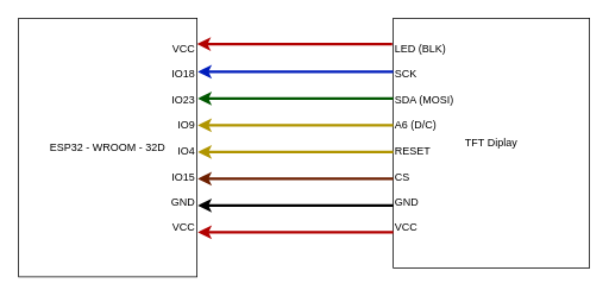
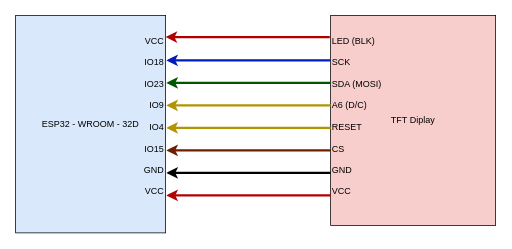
  <mxCell id="0" />
  <mxCell id="1" parent="0" />
- <mxCell id="2" value="TFT Diplay" style="rounded=0;whiteSpace=wrap;html=1;" parent="1" vertex="1"><mxGeometry x="440" y="20" width="220" height="280" as="geometry" /></mxCell>
+ <mxCell id="2" value="TFT Diplay" style="rounded=0;whiteSpace=wrap;html=1;fillColor=#f8cecc;" parent="1" vertex="1"><mxGeometry x="440" y="20" width="220" height="280" as="geometry" /></mxCell>
  <mxCell id="3" value="" style="endArrow=classic;html=1;rounded=0;exitX=-0.005;exitY=0.104;exitDx=0;exitDy=0;exitPerimeter=0;fillColor=#e51400;strokeColor=#B20000;strokeWidth=3;" parent="1" source="2" edge="1"><mxGeometry width="50" height="50" relative="1" as="geometry"><mxPoint x="210" y="130" as="sourcePoint" /><mxPoint x="220" y="49" as="targetPoint" /></mxGeometry></mxCell>
  <mxCell id="4" value="&lt;div&gt;LED (BLK)&lt;/div&gt;&lt;div&gt;&lt;br&gt;&lt;/div&gt;&lt;div&gt;SCK&lt;/div&gt;&lt;div&gt;&lt;br&gt;&lt;/div&gt;&lt;div&gt;SDA (MOSI)&lt;/div&gt;&lt;div&gt;&lt;br&gt;&lt;/div&gt;&lt;div&gt;A6 (D/C)&lt;/div&gt;&lt;div&gt;&lt;br&gt;&lt;/div&gt;&lt;div&gt;RESET&lt;/div&gt;&lt;div&gt;&lt;br&gt;&lt;/div&gt;&lt;div&gt;CS&lt;/div&gt;&lt;div&gt;&lt;br&gt;&lt;/div&gt;&lt;div&gt;GND&lt;/div&gt;&lt;div&gt;&lt;br&gt;&lt;/div&gt;&lt;div&gt;VCC&lt;/div&gt;" style="text;html=1;strokeColor=none;fillColor=none;align=left;verticalAlign=top;whiteSpace=wrap;rounded=0;" parent="1" vertex="1"><mxGeometry x="440" y="40" width="110" height="240" as="geometry" /></mxCell>
  <mxCell id="5" value="" style="endArrow=classic;html=1;rounded=0;exitX=-0.005;exitY=0.104;exitDx=0;exitDy=0;exitPerimeter=0;fillColor=#e51400;strokeColor=#B20000;strokeWidth=3;" parent="1" edge="1"><mxGeometry width="50" height="50" relative="1" as="geometry"><mxPoint x="440" y="260" as="sourcePoint" /><mxPoint x="221" y="260" as="targetPoint" /></mxGeometry></mxCell>
  <mxCell id="6" value="" style="endArrow=classic;html=1;rounded=0;exitX=-0.005;exitY=0.104;exitDx=0;exitDy=0;exitPerimeter=0;strokeWidth=3;" parent="1" edge="1"><mxGeometry width="50" height="50" relative="1" as="geometry"><mxPoint x="440" y="230" as="sourcePoint" /><mxPoint x="221" y="230" as="targetPoint" /></mxGeometry></mxCell>
  <mxCell id="7" value="" style="endArrow=classic;html=1;rounded=0;exitX=-0.005;exitY=0.104;exitDx=0;exitDy=0;exitPerimeter=0;fillColor=#a0522d;strokeColor=#6D1F00;strokeWidth=3;" parent="1" edge="1"><mxGeometry width="50" height="50" relative="1" as="geometry"><mxPoint x="440" y="200" as="sourcePoint" /><mxPoint x="221" y="200" as="targetPoint" /></mxGeometry></mxCell>
  <mxCell id="8" value="" style="endArrow=classic;html=1;rounded=0;exitX=-0.005;exitY=0.104;exitDx=0;exitDy=0;exitPerimeter=0;fillColor=#e3c800;strokeColor=#B09500;strokeWidth=3;" parent="1" edge="1"><mxGeometry width="50" height="50" relative="1" as="geometry"><mxPoint x="440" y="170" as="sourcePoint" /><mxPoint x="221" y="170" as="targetPoint" /></mxGeometry></mxCell>
  <mxCell id="9" value="" style="endArrow=classic;html=1;rounded=0;exitX=-0.005;exitY=0.104;exitDx=0;exitDy=0;exitPerimeter=0;fillColor=#e3c800;strokeColor=#B09500;strokeWidth=3;" parent="1" edge="1"><mxGeometry width="50" height="50" relative="1" as="geometry"><mxPoint x="440" y="140" as="sourcePoint" /><mxPoint x="221" y="140" as="targetPoint" /></mxGeometry></mxCell>
  <mxCell id="10" value="" style="endArrow=classic;html=1;rounded=0;exitX=-0.005;exitY=0.104;exitDx=0;exitDy=0;exitPerimeter=0;fillColor=#008a00;strokeColor=#005700;strokeWidth=3;" parent="1" edge="1"><mxGeometry width="50" height="50" relative="1" as="geometry"><mxPoint x="440" y="110" as="sourcePoint" /><mxPoint x="221" y="110" as="targetPoint" /></mxGeometry></mxCell>
  <mxCell id="11" value="" style="endArrow=classic;html=1;rounded=0;exitX=-0.005;exitY=0.104;exitDx=0;exitDy=0;exitPerimeter=0;fillColor=#0050ef;strokeColor=#001DBC;strokeWidth=3;" parent="1" edge="1"><mxGeometry width="50" height="50" relative="1" as="geometry"><mxPoint x="440" y="80" as="sourcePoint" /><mxPoint x="221" y="80" as="targetPoint" /></mxGeometry></mxCell>
- <mxCell id="12" value="ESP32 - WROOM - 32D" style="rounded=0;whiteSpace=wrap;html=1;" parent="1" vertex="1"><mxGeometry x="20" y="20" width="200" height="290" as="geometry" /></mxCell>
+ <mxCell id="12" value="ESP32 - WROOM - 32D" style="rounded=0;whiteSpace=wrap;html=1;fillColor=#dae8fc;" parent="1" vertex="1"><mxGeometry x="20" y="20" width="200" height="290" as="geometry" /></mxCell>
  <mxCell id="13" value="VCC&lt;br&gt;&lt;br&gt;IO18&lt;br&gt;&lt;br&gt;IO23&lt;br&gt;&lt;br&gt;IO9&lt;br&gt;&lt;br&gt;IO4&lt;br&gt;&lt;br&gt;IO15&lt;br&gt;&lt;br&gt;GND&lt;br&gt;&lt;br&gt;VCC" style="text;html=1;strokeColor=none;fillColor=none;align=right;verticalAlign=top;whiteSpace=wrap;rounded=0;" parent="1" vertex="1"><mxGeometry x="120" y="40" width="100" height="240" as="geometry" /></mxCell>
